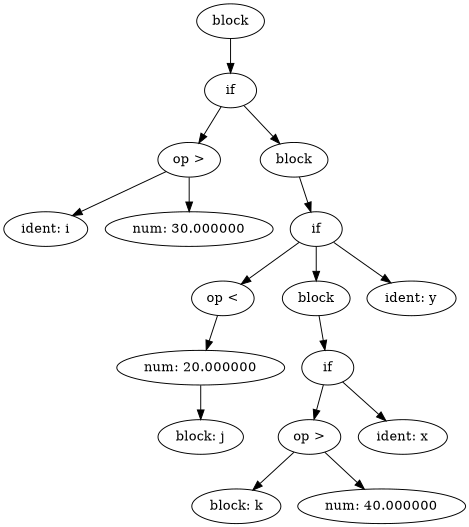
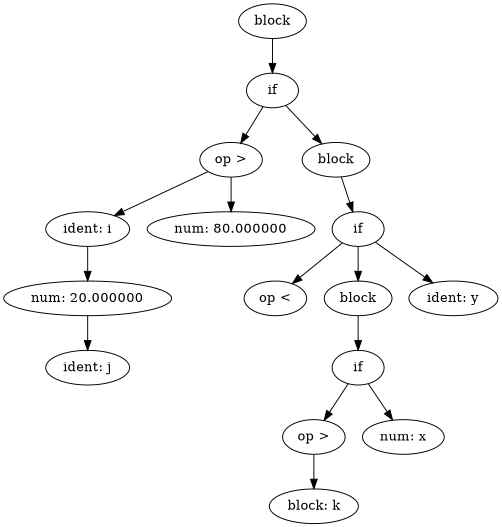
  digraph {
    n1 [label=block]
    n2 [label=if]
    n3 [label="op >"]
    n4 [label=block]
    n5 [label="ident: i"]
-   n6 [label="num: 30.000000"]
+   n6 [label="num: 80.000000"]
    n7 [label=if]
    n8 [label="op <"]
    n9 [label=block]
    n10 [label="ident: y"]
    n11 [label="num: 20.000000"]
    n12 [label=if]
-   n13 [label="block: j"]
+   n13 [label="ident: j"]
    n14 [label="op >"]
-   n15 [label="ident: x"]
+   n15 [label="num: x"]
    n16 [label="block: k"]
-   n17 [label="num: 40.000000"]
    n1 -> n2
    n2 -> n3
    n2 -> n4
    n3 -> n5
    n3 -> n6
    n4 -> n7
    n7 -> n8
    n7 -> n9
    n7 -> n10
-   n8 -> n11
+   n5 -> n11
    n9 -> n12
    n11 -> n13
    n12 -> n14
    n12 -> n15
    n14 -> n16
-   n14 -> n17
  }
